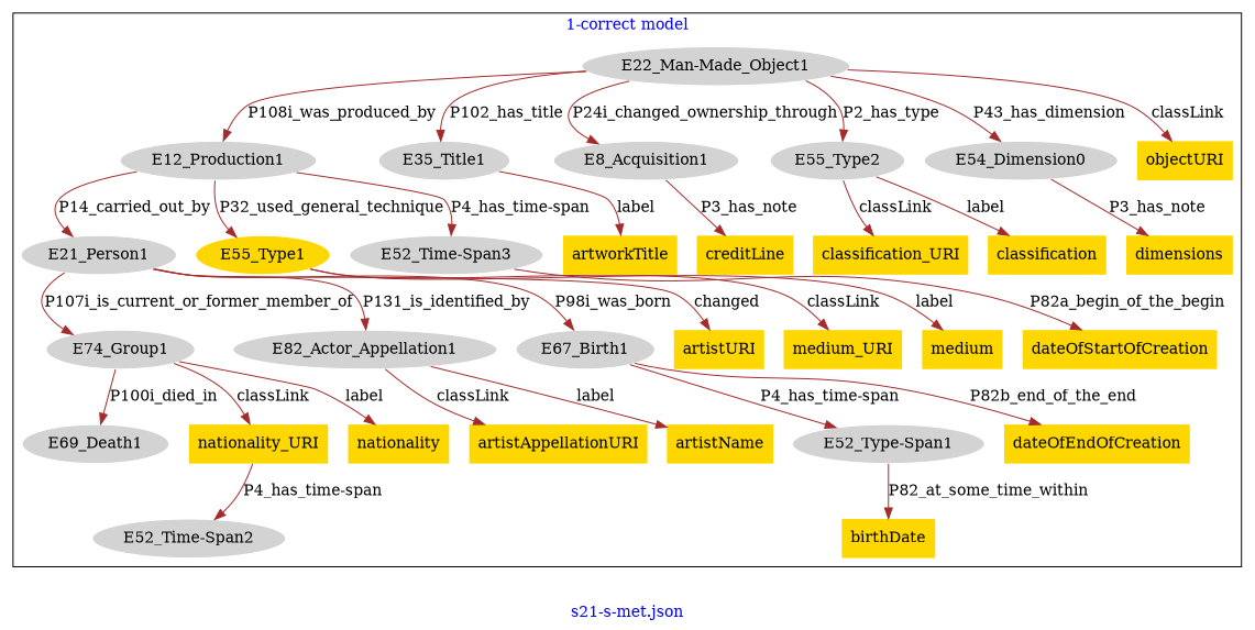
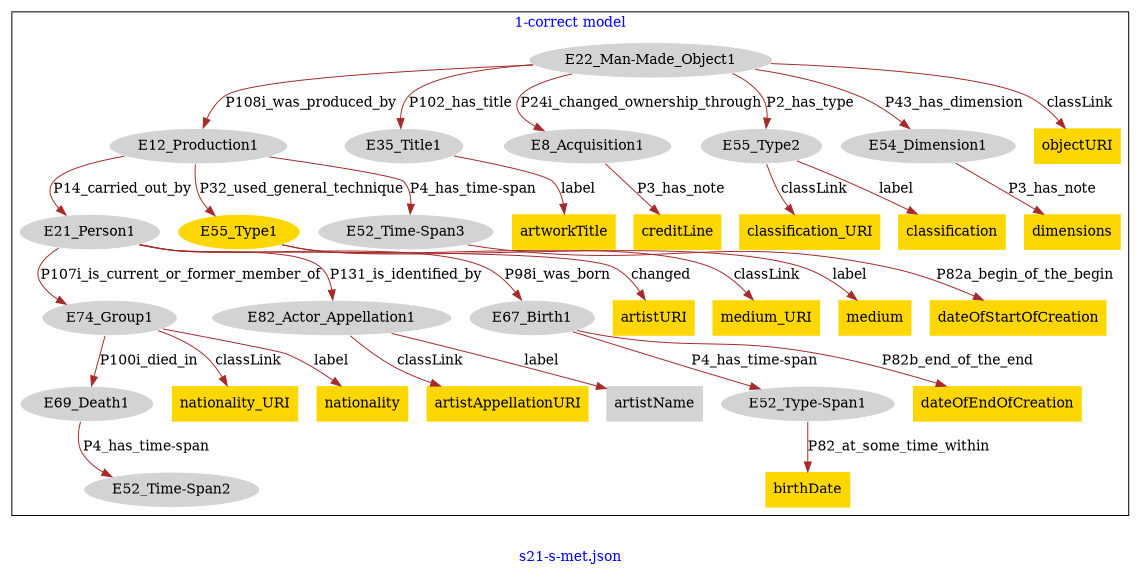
  digraph {
    fontcolor=blue
    label="s21-s-met.json"
    remincross=true
    node [fillcolor=gold style=filled shape=plaintext]
    edge [color=brown fontcolor=black]
    n1 [color=white fillcolor=lightgray label=E12_Production1 shape=""]
    n2 [color=white fillcolor=lightgray label=E21_Person1 shape=""]
    n3 [color=white label=E55_Type1 shape=""]
    n4 [color=white fillcolor=lightgray label="E52_Time-Span3" shape=""]
    n5 [color=white fillcolor=lightgray label=E69_Death1 shape=""]
    n6 [color=white fillcolor=lightgray label=E74_Group1 shape=""]
    n7 [color=white fillcolor=lightgray label=E82_Actor_Appellation1 shape=""]
    n8 [color=white fillcolor=lightgray label=E67_Birth1 shape=""]
    n9 [label=artistURI]
    n10 [color=white fillcolor=lightgray label="E22_Man-Made_Object1" shape=""]
    n11 [color=white fillcolor=lightgray label=E35_Title1 shape=""]
    n12 [color=white fillcolor=lightgray label=E8_Acquisition1 shape=""]
    n13 [color=white fillcolor=lightgray label=E55_Type2 shape=""]
-   n14 [color=white fillcolor=lightgray label=E54_Dimension0 shape=""]
+   n14 [color=white fillcolor=lightgray label=E54_Dimension1 shape=""]
    n15 [label=objectURI]
    n16 [label=artworkTitle]
    n17 [color=white fillcolor=lightgray label="E52_Type-Span1" shape=""]
    n18 [label=birthDate]
    n19 [color=white fillcolor=lightgray label="E52_Time-Span2" shape=""]
    n20 [label=dateOfStartOfCreation]
    n21 [label=dateOfEndOfCreation]
    n22 [label=dimensions]
    n23 [label=medium_URI]
    n24 [label=medium]
    n25 [label=classification_URI]
    n26 [label=classification]
    n27 [label=nationality_URI]
    n28 [label=nationality]
    n29 [label=artistAppellationURI]
-   n30 [label=artistName]
+   n30 [fillcolor=lightgray label=artistName]
    n31 [label=creditLine]
    subgraph cluster_1 {
      label="1-correct model"
      n1
      n2
      n3
      n4
      n5
      n6
      n7
      n8
      n9
      n10
      n11
      n12
      n13
      n14
      n15
      n16
      n17
      n18
      n19
      n20
      n21
      n22
      n23
      n24
      n25
      n26
      n27
      n28
      n29
      n30
      n31
    }
    subgraph cluster_2 {
      label="candidate 0\nlink coherence:1.0\nconfidence:0.0\ncost:0.0\n-precision:0.0-recall:0.0"
    }
    n1 -> n2 [label=P14_carried_out_by]
    n1 -> n3 [label=P32_used_general_technique]
    n1 -> n4 [label="P4_has_time-span"]
    n2 -> n6 [label=P107i_is_current_or_former_member_of]
    n2 -> n7 [label=P131_is_identified_by]
    n2 -> n8 [label=P98i_was_born]
    n2 -> n9 [label=changed]
    n3 -> n23 [label=classLink]
    n3 -> n24 [label=label]
    n4 -> n20 [label=P82a_begin_of_the_begin]
-   n27 -> n19 [label="P4_has_time-span"]
+   n5 -> n19 [label="P4_has_time-span"]
    n6 -> n5 [label=P100i_died_in]
    n6 -> n27 [label=classLink]
    n6 -> n28 [label=label]
    n7 -> n29 [label=classLink]
    n7 -> n30 [label=label]
    n8 -> n17 [label="P4_has_time-span"]
    n8 -> n21 [label=P82b_end_of_the_end]
    n10 -> n1 [label=P108i_was_produced_by]
    n10 -> n11 [label=P102_has_title]
    n10 -> n12 [label=P24i_changed_ownership_through]
    n10 -> n13 [label=P2_has_type]
    n10 -> n14 [label=P43_has_dimension]
    n10 -> n15 [label=classLink]
    n11 -> n16 [label=label]
    n12 -> n31 [label=P3_has_note]
    n13 -> n25 [label=classLink]
    n13 -> n26 [label=label]
    n14 -> n22 [label=P3_has_note]
    n17 -> n18 [label=P82_at_some_time_within]
  }
